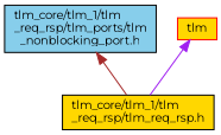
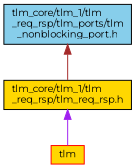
  digraph {
    fontname=Montserrat
    node [color=black fillcolor=gold fontname=Montserrat fontsize=10 shape=record style=filled]
    edge [dir=back fontname=Montserrat fontsize=10 labelfontname=FreeSans labelfontsize=10 style=solid]
    n1 [fillcolor=skyblue fontcolor=black height=0.2 label="tlm_core/tlm_1/tlm\l_req_rsp/tlm_ports/tlm\l_nonblocking_port.h" width=0.4]
    n2 [height=0.2 label="tlm_core/tlm_1/tlm\l_req_rsp/tlm_req_rsp.h" width=0.4]
    n3 [color=red height=0.2 label=tlm width=0.4]
    n1 -> n2 [color=brown]
-   n3 -> n2 [color=purple]
+   n2 -> n3 [color=purple]
  }
